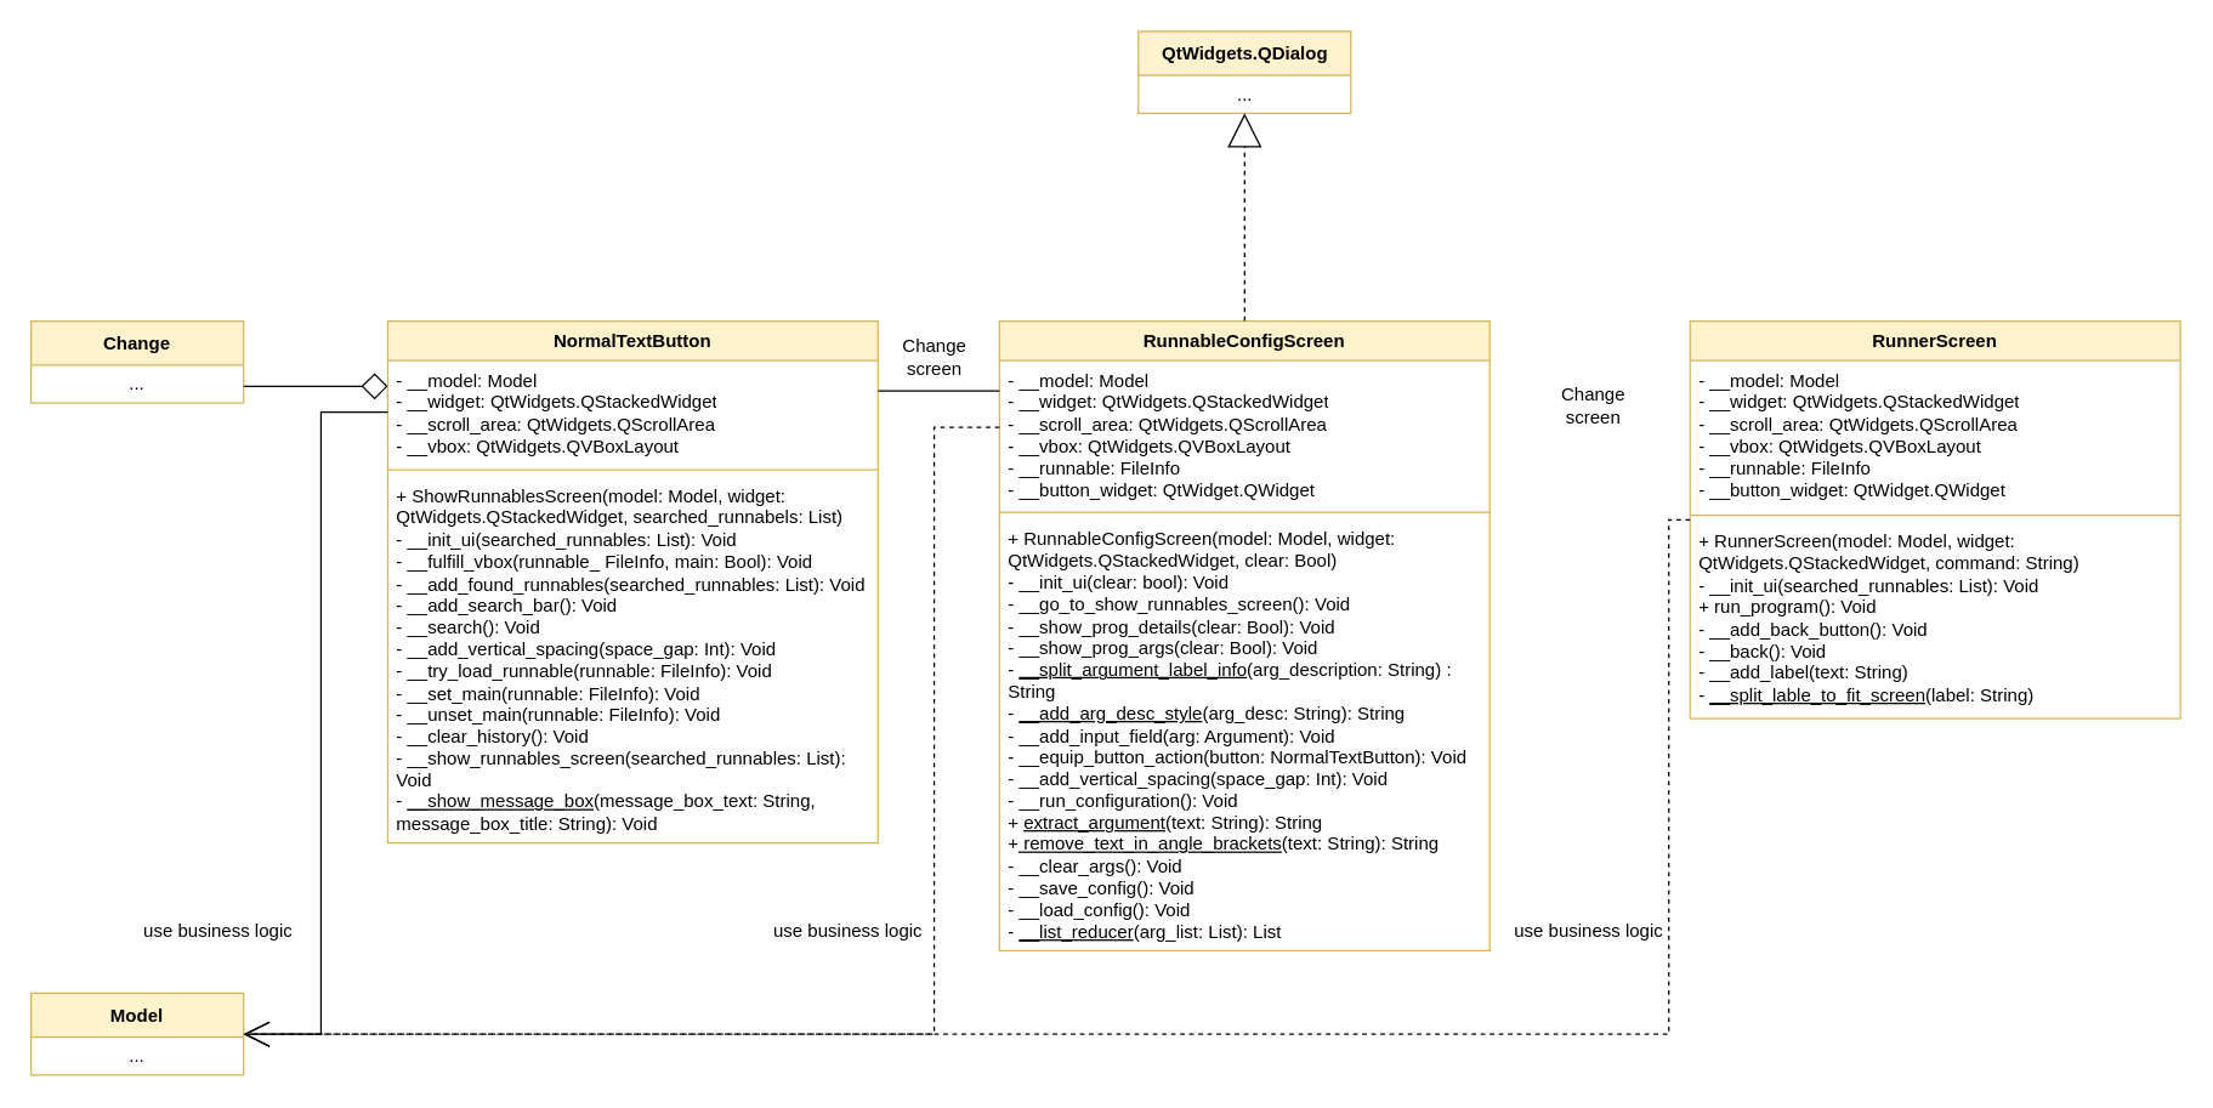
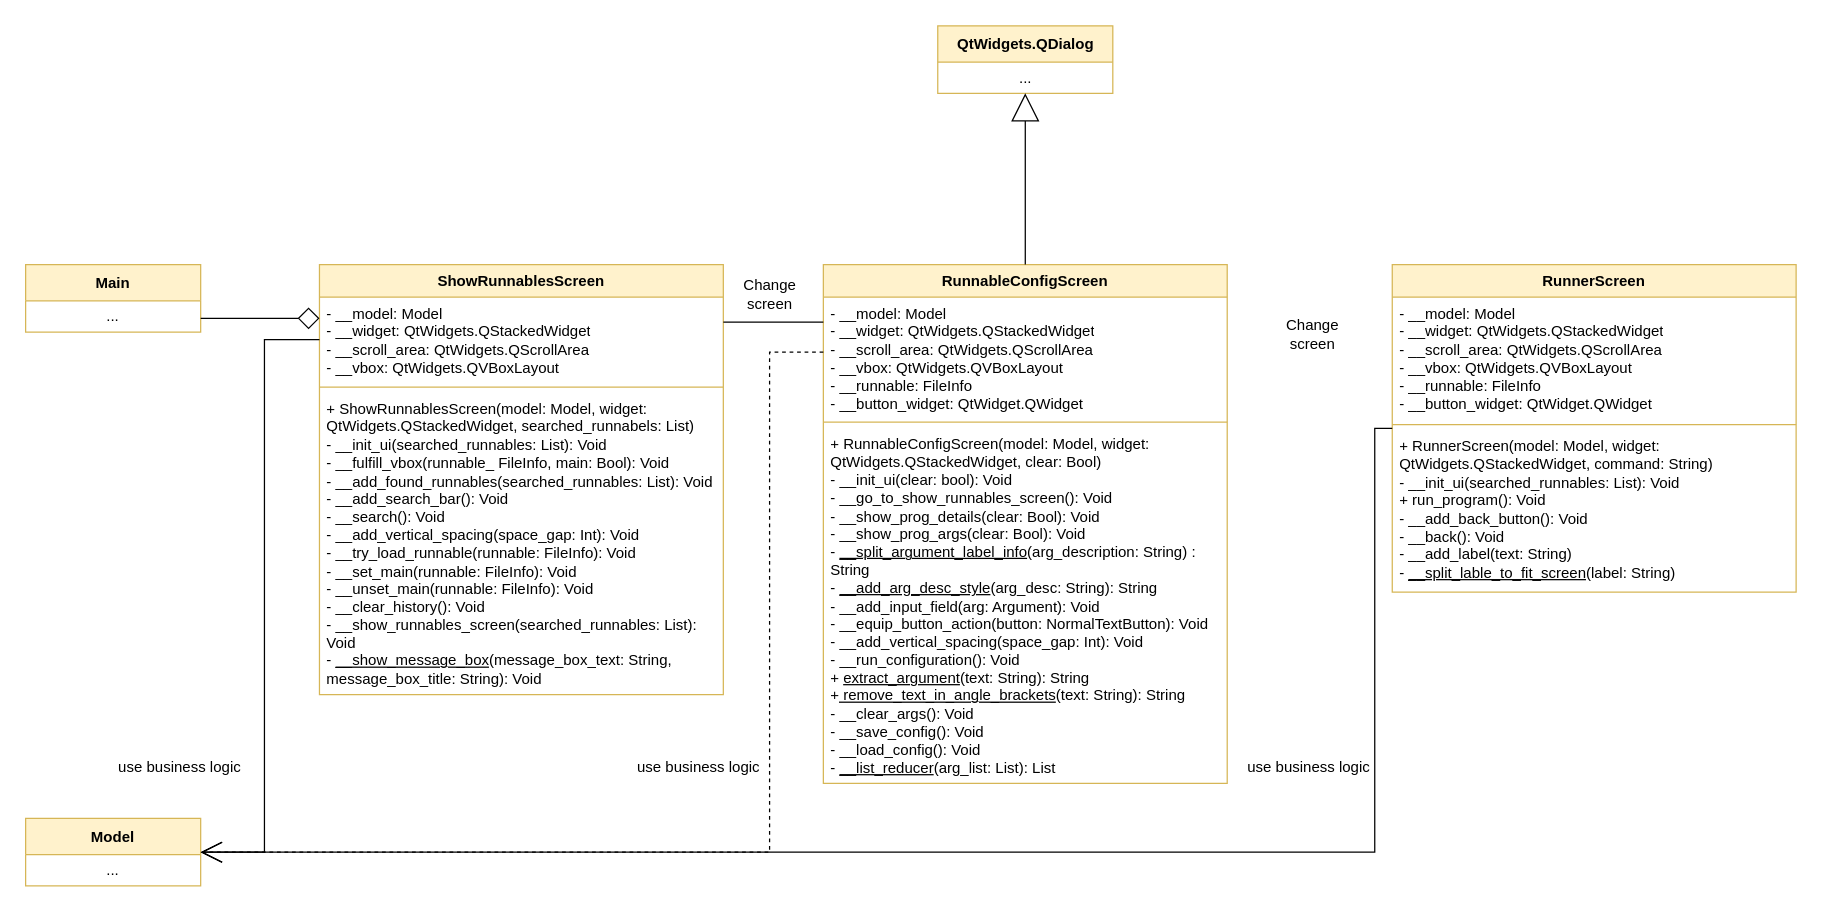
  <mxCell id="0" />
  <mxCell id="1" parent="0" />
- <mxCell id="2" value="NormalTextButton" style="swimlane;fontStyle=1;align=center;verticalAlign=top;childLayout=stackLayout;horizontal=1;startSize=26;horizontalStack=0;resizeParent=1;resizeParentMax=0;resizeLast=0;collapsible=1;marginBottom=0;whiteSpace=wrap;html=1;fillColor=#fff2cc;strokeColor=#d6b656;" parent="1" vertex="1"><mxGeometry x="255" y="211" width="323" height="344" as="geometry" /></mxCell>
+ <mxCell id="2" value="ShowRunnablesScreen" style="swimlane;fontStyle=1;align=center;verticalAlign=top;childLayout=stackLayout;horizontal=1;startSize=26;horizontalStack=0;resizeParent=1;resizeParentMax=0;resizeLast=0;collapsible=1;marginBottom=0;whiteSpace=wrap;html=1;fillColor=#fff2cc;strokeColor=#d6b656;" parent="1" vertex="1"><mxGeometry x="255" y="211" width="323" height="344" as="geometry" /></mxCell>
  <mxCell id="3" value="- __model: Model&lt;div&gt;- __widget:&amp;nbsp;&lt;span style=&quot;background-color: initial;&quot;&gt;QtWidgets.QStackedWidget&lt;/span&gt;&lt;/div&gt;&lt;div&gt;&lt;span style=&quot;background-color: initial;&quot;&gt;- __scroll_area:&amp;nbsp;&lt;/span&gt;&lt;span style=&quot;background-color: initial;&quot;&gt;QtWidgets.&lt;/span&gt;&lt;span style=&quot;background-color: initial;&quot;&gt;QScrollArea&lt;/span&gt;&lt;span style=&quot;background-color: initial;&quot;&gt;&lt;br&gt;&lt;/span&gt;&lt;/div&gt;&lt;div&gt;&lt;span style=&quot;background-color: initial;&quot;&gt;- __vbox:&amp;nbsp;&lt;/span&gt;&lt;span style=&quot;background-color: initial;&quot;&gt;QtWidgets.&lt;/span&gt;&lt;span style=&quot;background-color: initial;&quot;&gt;QVBoxLayout&lt;/span&gt;&lt;/div&gt;&lt;div&gt;&lt;span style=&quot;background-color: initial;&quot;&gt;&lt;br&gt;&lt;/span&gt;&lt;/div&gt;&lt;div&gt;&lt;span style=&quot;background-color: initial;&quot;&gt;&lt;br&gt;&lt;/span&gt;&lt;/div&gt;" style="text;strokeColor=none;fillColor=none;align=left;verticalAlign=top;spacingLeft=4;spacingRight=4;overflow=hidden;rotatable=0;points=[[0,0.5],[1,0.5]];portConstraint=eastwest;whiteSpace=wrap;html=1;" parent="2" vertex="1"><mxGeometry y="26" width="323" height="68" as="geometry" /></mxCell>
  <mxCell id="4" value="" style="line;strokeWidth=1;fillColor=none;align=left;verticalAlign=middle;spacingTop=-1;spacingLeft=3;spacingRight=3;rotatable=0;labelPosition=right;points=[];portConstraint=eastwest;strokeColor=inherit;" parent="2" vertex="1"><mxGeometry y="94" width="323" height="8" as="geometry" /></mxCell>
  <mxCell id="5" value="+ ShowRunnablesScreen(model: Model, widget: QtWidgets.QStackedWidget, searched_runnabels: List)&lt;div&gt;- __init_ui(searched_runnables: List): Void&lt;/div&gt;&lt;div&gt;- __fulfill_vbox(runnable_ FileInfo, main: Bool): Void&lt;/div&gt;&lt;div&gt;- __add_found_runnables(searched_runnables: List): Void&lt;/div&gt;&lt;div&gt;- __add_search_bar(): Void&lt;/div&gt;&lt;div&gt;- __search(): Void&lt;/div&gt;&lt;div&gt;- __add_vertical_spacing(space_gap: Int): Void&lt;/div&gt;&lt;div&gt;- __try_load_runnable(runnable: FileInfo): Void&lt;/div&gt;&lt;div&gt;- __set_main(runnable: FileInfo): Void&lt;/div&gt;&lt;div&gt;- __unset_main(runnable: FileInfo): Void&lt;/div&gt;&lt;div&gt;- __clear_history(): Void&lt;/div&gt;&lt;div&gt;- __show_runnables_screen(searched_runnables: List): Void&lt;/div&gt;&lt;div&gt;- &lt;u&gt;__show_message_box&lt;/u&gt;(message_box_text: String, message_box_title: String): Void&lt;/div&gt;" style="text;strokeColor=none;fillColor=none;align=left;verticalAlign=top;spacingLeft=4;spacingRight=4;overflow=hidden;rotatable=0;points=[[0,0.5],[1,0.5]];portConstraint=eastwest;whiteSpace=wrap;html=1;" parent="2" vertex="1"><mxGeometry y="102" width="323" height="242" as="geometry" /></mxCell>
  <mxCell id="6" value="Model" style="swimlane;fontStyle=1;align=center;verticalAlign=middle;childLayout=stackLayout;horizontal=1;startSize=29;horizontalStack=0;resizeParent=1;resizeParentMax=0;resizeLast=0;collapsible=0;marginBottom=0;html=1;whiteSpace=wrap;fillColor=#fff2cc;strokeColor=#d6b656;" parent="1" vertex="1"><mxGeometry x="20" y="654" width="140" height="54" as="geometry" /></mxCell>
  <mxCell id="7" value="..." style="text;html=1;strokeColor=none;fillColor=none;align=center;verticalAlign=middle;spacingLeft=4;spacingRight=4;overflow=hidden;rotatable=0;points=[[0,0.5],[1,0.5]];portConstraint=eastwest;whiteSpace=wrap;" parent="6" vertex="1"><mxGeometry y="29" width="140" height="25" as="geometry" /></mxCell>
- <mxCell id="8" value="Change" style="swimlane;fontStyle=1;align=center;verticalAlign=middle;childLayout=stackLayout;horizontal=1;startSize=29;horizontalStack=0;resizeParent=1;resizeParentMax=0;resizeLast=0;collapsible=0;marginBottom=0;html=1;whiteSpace=wrap;fillColor=#fff2cc;strokeColor=#d6b656;" parent="1" vertex="1"><mxGeometry x="20" y="211" width="140" height="54" as="geometry" /></mxCell>
+ <mxCell id="8" value="Main" style="swimlane;fontStyle=1;align=center;verticalAlign=middle;childLayout=stackLayout;horizontal=1;startSize=29;horizontalStack=0;resizeParent=1;resizeParentMax=0;resizeLast=0;collapsible=0;marginBottom=0;html=1;whiteSpace=wrap;fillColor=#fff2cc;strokeColor=#d6b656;" parent="1" vertex="1"><mxGeometry x="20" y="211" width="140" height="54" as="geometry" /></mxCell>
  <mxCell id="9" value="..." style="text;html=1;strokeColor=none;fillColor=none;align=center;verticalAlign=middle;spacingLeft=4;spacingRight=4;overflow=hidden;rotatable=0;points=[[0,0.5],[1,0.5]];portConstraint=eastwest;whiteSpace=wrap;" parent="8" vertex="1"><mxGeometry y="29" width="140" height="25" as="geometry" /></mxCell>
  <mxCell id="10" value="QtWidgets.QDialog" style="swimlane;fontStyle=1;align=center;verticalAlign=middle;childLayout=stackLayout;horizontal=1;startSize=29;horizontalStack=0;resizeParent=1;resizeParentMax=0;resizeLast=0;collapsible=0;marginBottom=0;html=1;whiteSpace=wrap;fillColor=#fff2cc;strokeColor=#d6b656;" parent="1" vertex="1"><mxGeometry x="749.5" y="20" width="140" height="54" as="geometry" /></mxCell>
  <mxCell id="11" value="..." style="text;html=1;strokeColor=none;fillColor=none;align=center;verticalAlign=middle;spacingLeft=4;spacingRight=4;overflow=hidden;rotatable=0;points=[[0,0.5],[1,0.5]];portConstraint=eastwest;whiteSpace=wrap;" parent="10" vertex="1"><mxGeometry y="29" width="140" height="25" as="geometry" /></mxCell>
  <mxCell id="12" value="RunnableConfigScreen" style="swimlane;fontStyle=1;align=center;verticalAlign=top;childLayout=stackLayout;horizontal=1;startSize=26;horizontalStack=0;resizeParent=1;resizeParentMax=0;resizeLast=0;collapsible=1;marginBottom=0;whiteSpace=wrap;html=1;fillColor=#fff2cc;strokeColor=#d6b656;" parent="1" vertex="1"><mxGeometry x="658" y="211" width="323" height="415" as="geometry" /></mxCell>
  <mxCell id="13" value="- __model: Model&lt;div&gt;- __widget:&amp;nbsp;&lt;span style=&quot;background-color: initial;&quot;&gt;QtWidgets.QStackedWidget&lt;/span&gt;&lt;/div&gt;&lt;div&gt;&lt;span style=&quot;background-color: initial;&quot;&gt;- __scroll_area:&amp;nbsp;&lt;/span&gt;&lt;span style=&quot;background-color: initial;&quot;&gt;QtWidgets.&lt;/span&gt;&lt;span style=&quot;background-color: initial;&quot;&gt;QScrollArea&lt;/span&gt;&lt;span style=&quot;background-color: initial;&quot;&gt;&lt;br&gt;&lt;/span&gt;&lt;/div&gt;&lt;div&gt;&lt;span style=&quot;background-color: initial;&quot;&gt;- __vbox:&amp;nbsp;&lt;/span&gt;&lt;span style=&quot;background-color: initial;&quot;&gt;QtWidgets.&lt;/span&gt;&lt;span style=&quot;background-color: initial;&quot;&gt;QVBoxLayout&lt;/span&gt;&lt;/div&gt;&lt;div&gt;&lt;span style=&quot;background-color: initial;&quot;&gt;- __runnable: FileInfo&lt;/span&gt;&lt;/div&gt;&lt;div&gt;- __button_widget: QtWidget.QWidget&lt;/div&gt;" style="text;strokeColor=none;fillColor=none;align=left;verticalAlign=top;spacingLeft=4;spacingRight=4;overflow=hidden;rotatable=0;points=[[0,0.5],[1,0.5]];portConstraint=eastwest;whiteSpace=wrap;html=1;" parent="12" vertex="1"><mxGeometry y="26" width="323" height="96" as="geometry" /></mxCell>
  <mxCell id="14" value="" style="line;strokeWidth=1;fillColor=none;align=left;verticalAlign=middle;spacingTop=-1;spacingLeft=3;spacingRight=3;rotatable=0;labelPosition=right;points=[];portConstraint=eastwest;strokeColor=inherit;" parent="12" vertex="1"><mxGeometry y="122" width="323" height="8" as="geometry" /></mxCell>
  <mxCell id="15" value="+ RunnableConfigScreen(model: Model, widget: QtWidgets.QStackedWidget, clear: Bool)&lt;div&gt;- __init_ui(clear: bool): Void&lt;/div&gt;&lt;div&gt;- __go_to_show_runnables_screen(): Void&lt;/div&gt;&lt;div&gt;- __show_prog_details(clear: Bool): Void&lt;/div&gt;&lt;div&gt;- __show_prog_args(clear: Bool): Void&lt;/div&gt;&lt;div&gt;- &lt;u&gt;__split_argument_label_info&lt;/u&gt;(arg_description: String) : String&lt;/div&gt;&lt;div&gt;- &lt;u&gt;__add_arg_desc_style&lt;/u&gt;(arg_desc: String): String&lt;/div&gt;&lt;div&gt;- __add_input_field(arg: Argument): Void&lt;/div&gt;&lt;div&gt;- __equip_button_action(button: NormalTextButton): Void&lt;/div&gt;&lt;div&gt;- __add_vertical_spacing(space_gap: Int): Void&lt;/div&gt;&lt;div&gt;- __run_configuration(): Void&lt;/div&gt;&lt;div&gt;+ &lt;u&gt;extract_argument&lt;/u&gt;(text: String): String&lt;/div&gt;&lt;div&gt;+&lt;u&gt; remove_text_in_angle_brackets&lt;/u&gt;(text: String): String&lt;/div&gt;&lt;div&gt;- __clear_args(): Void&lt;/div&gt;&lt;div&gt;- __save_config(): Void&lt;/div&gt;&lt;div&gt;- __load_config(): Void&lt;/div&gt;&lt;div&gt;- &lt;u&gt;__list_reducer&lt;/u&gt;(arg_list: List): List&lt;br&gt;&lt;br&gt;&lt;/div&gt;" style="text;strokeColor=none;fillColor=none;align=left;verticalAlign=top;spacingLeft=4;spacingRight=4;overflow=hidden;rotatable=0;points=[[0,0.5],[1,0.5]];portConstraint=eastwest;whiteSpace=wrap;html=1;" parent="12" vertex="1"><mxGeometry y="130" width="323" height="285" as="geometry" /></mxCell>
  <mxCell id="16" value="RunnerScreen" style="swimlane;fontStyle=1;align=center;verticalAlign=top;childLayout=stackLayout;horizontal=1;startSize=26;horizontalStack=0;resizeParent=1;resizeParentMax=0;resizeLast=0;collapsible=1;marginBottom=0;whiteSpace=wrap;html=1;fillColor=#fff2cc;strokeColor=#d6b656;" parent="1" vertex="1"><mxGeometry x="1113" y="211" width="323" height="262" as="geometry" /></mxCell>
  <mxCell id="17" value="&lt;div&gt;- __model: Model&lt;div&gt;- __widget:&amp;nbsp;&lt;span style=&quot;background-color: initial;&quot;&gt;QtWidgets.QStackedWidget&lt;/span&gt;&lt;/div&gt;&lt;div&gt;&lt;span style=&quot;background-color: initial;&quot;&gt;- __scroll_area:&amp;nbsp;&lt;/span&gt;&lt;span style=&quot;background-color: initial;&quot;&gt;QtWidgets.&lt;/span&gt;&lt;span style=&quot;background-color: initial;&quot;&gt;QScrollArea&lt;/span&gt;&lt;span style=&quot;background-color: initial;&quot;&gt;&lt;br&gt;&lt;/span&gt;&lt;/div&gt;&lt;div&gt;&lt;span style=&quot;background-color: initial;&quot;&gt;- __vbox:&amp;nbsp;&lt;/span&gt;&lt;span style=&quot;background-color: initial;&quot;&gt;QtWidgets.&lt;/span&gt;&lt;span style=&quot;background-color: initial;&quot;&gt;QVBoxLayout&lt;/span&gt;&lt;/div&gt;&lt;div&gt;&lt;span style=&quot;background-color: initial;&quot;&gt;- __runnable: FileInfo&lt;/span&gt;&lt;/div&gt;&lt;div&gt;- __button_widget: QtWidget.QWidget&lt;/div&gt;&lt;/div&gt;" style="text;strokeColor=none;fillColor=none;align=left;verticalAlign=top;spacingLeft=4;spacingRight=4;overflow=hidden;rotatable=0;points=[[0,0.5],[1,0.5]];portConstraint=eastwest;whiteSpace=wrap;html=1;" parent="16" vertex="1"><mxGeometry y="26" width="323" height="98" as="geometry" /></mxCell>
  <mxCell id="18" value="" style="line;strokeWidth=1;fillColor=none;align=left;verticalAlign=middle;spacingTop=-1;spacingLeft=3;spacingRight=3;rotatable=0;labelPosition=right;points=[];portConstraint=eastwest;strokeColor=inherit;" parent="16" vertex="1"><mxGeometry y="124" width="323" height="8" as="geometry" /></mxCell>
  <mxCell id="19" value="+ RunnerScreen(model: Model, widget: QtWidgets.QStackedWidget, command: String)&lt;div&gt;- __init_ui(searched_runnables: List): Void&lt;/div&gt;&lt;div&gt;+ run_program(): Void&lt;br&gt;&lt;/div&gt;&lt;div&gt;- __add_back_button(): Void&lt;/div&gt;&lt;div&gt;- __back(): Void&lt;/div&gt;&lt;div&gt;- __add_label(text: String)&lt;/div&gt;&lt;div&gt;- &lt;u&gt;__split_lable_to_fit_screen&lt;/u&gt;(label: String)&lt;/div&gt;" style="text;strokeColor=none;fillColor=none;align=left;verticalAlign=top;spacingLeft=4;spacingRight=4;overflow=hidden;rotatable=0;points=[[0,0.5],[1,0.5]];portConstraint=eastwest;whiteSpace=wrap;html=1;" parent="16" vertex="1"><mxGeometry y="132" width="323" height="130" as="geometry" /></mxCell>
- <mxCell id="20" style="edgeStyle=orthogonalEdgeStyle;rounded=0;orthogonalLoop=1;jettySize=auto;html=1;endArrow=block;endFill=0;endSize=20;strokeColor=default;dashed=1;" parent="1" source="12" target="10" edge="1"><mxGeometry relative="1" as="geometry"><mxPoint x="410" y="404" as="sourcePoint" /><mxPoint x="410" y="314" as="targetPoint" /></mxGeometry></mxCell>
+ <mxCell id="20" style="edgeStyle=orthogonalEdgeStyle;rounded=0;orthogonalLoop=1;jettySize=auto;html=1;endArrow=block;endFill=0;endSize=20;strokeColor=default;" parent="1" source="12" target="10" edge="1"><mxGeometry relative="1" as="geometry"><mxPoint x="410" y="404" as="sourcePoint" /><mxPoint x="410" y="314" as="targetPoint" /></mxGeometry></mxCell>
  <mxCell id="21" style="edgeStyle=orthogonalEdgeStyle;rounded=0;orthogonalLoop=1;jettySize=auto;html=1;endArrow=diamond;endFill=0;endSize=15;" parent="1" source="8" target="2" edge="1"><mxGeometry relative="1" as="geometry"><mxPoint x="159.17" y="424" as="sourcePoint" /><mxPoint x="159.17" y="323" as="targetPoint" /><Array as="points"><mxPoint x="208" y="254" /><mxPoint x="208" y="254" /></Array></mxGeometry></mxCell>
  <mxCell id="22" style="edgeStyle=orthogonalEdgeStyle;rounded=0;orthogonalLoop=1;jettySize=auto;html=1;endArrow=open;endFill=0;endSize=15;" edge="1" parent="1" source="3" target="6"><mxGeometry relative="1" as="geometry"><mxPoint x="170" y="264" as="sourcePoint" /><mxPoint x="265" y="264" as="targetPoint" /><Array as="points"><mxPoint x="211" y="271" /><mxPoint x="211" y="681" /></Array></mxGeometry></mxCell>
  <mxCell id="23" style="edgeStyle=orthogonalEdgeStyle;rounded=0;orthogonalLoop=1;jettySize=auto;html=1;endArrow=open;endFill=0;endSize=15;dashed=1;" edge="1" parent="1" source="12" target="6"><mxGeometry relative="1" as="geometry"><mxPoint x="265" y="281" as="sourcePoint" /><mxPoint x="170" y="691" as="targetPoint" /><Array as="points"><mxPoint x="615" y="281" /><mxPoint x="615" y="681" /></Array></mxGeometry></mxCell>
- <mxCell id="24" style="edgeStyle=orthogonalEdgeStyle;rounded=0;orthogonalLoop=1;jettySize=auto;html=1;endArrow=open;endFill=0;endSize=15;dashed=1;" edge="1" parent="1" source="16" target="6"><mxGeometry relative="1" as="geometry"><mxPoint x="1121" y="342" as="sourcePoint" /><mxPoint x="168" y="681" as="targetPoint" /><Array as="points"><mxPoint x="1099" y="342" /><mxPoint x="1099" y="681" /></Array></mxGeometry></mxCell>
+ <mxCell id="24" style="edgeStyle=orthogonalEdgeStyle;rounded=0;orthogonalLoop=1;jettySize=auto;html=1;endArrow=open;endFill=0;endSize=15;" edge="1" parent="1" source="16" target="6"><mxGeometry relative="1" as="geometry"><mxPoint x="1121" y="342" as="sourcePoint" /><mxPoint x="168" y="681" as="targetPoint" /><Array as="points"><mxPoint x="1099" y="342" /><mxPoint x="1099" y="681" /></Array></mxGeometry></mxCell>
  <mxCell id="25" value="use business logic" style="text;html=1;align=center;verticalAlign=middle;resizable=0;points=[];autosize=1;strokeColor=none;fillColor=none;" vertex="1" parent="1"><mxGeometry x="85" y="600" width="116" height="26" as="geometry" /></mxCell>
  <mxCell id="26" value="use business logic" style="text;html=1;align=center;verticalAlign=middle;resizable=0;points=[];autosize=1;strokeColor=none;fillColor=none;" vertex="1" parent="1"><mxGeometry x="988" y="600" width="116" height="26" as="geometry" /></mxCell>
  <mxCell id="27" value="use business logic" style="text;html=1;align=center;verticalAlign=middle;resizable=0;points=[];autosize=1;strokeColor=none;fillColor=none;" vertex="1" parent="1"><mxGeometry x="500" y="600" width="116" height="26" as="geometry" /></mxCell>
  <mxCell id="28" style="edgeStyle=orthogonalEdgeStyle;rounded=0;orthogonalLoop=1;jettySize=auto;html=1;endArrow=none;endFill=0;" edge="1" parent="1" source="3" target="12"><mxGeometry relative="1" as="geometry"><Array as="points"><mxPoint x="621" y="257" /><mxPoint x="621" y="257" /></Array></mxGeometry></mxCell>
  <mxCell id="29" value="Change&lt;br&gt;screen" style="text;html=1;align=center;verticalAlign=middle;resizable=0;points=[];autosize=1;strokeColor=none;fillColor=none;" vertex="1" parent="1"><mxGeometry x="585" y="214" width="60" height="41" as="geometry" /></mxCell>
  <mxCell id="30" value="Change&lt;br&gt;screen" style="text;html=1;align=center;verticalAlign=middle;resizable=0;points=[];autosize=1;strokeColor=none;fillColor=none;" vertex="1" parent="1"><mxGeometry x="1019" y="246" width="60" height="41" as="geometry" /></mxCell>
